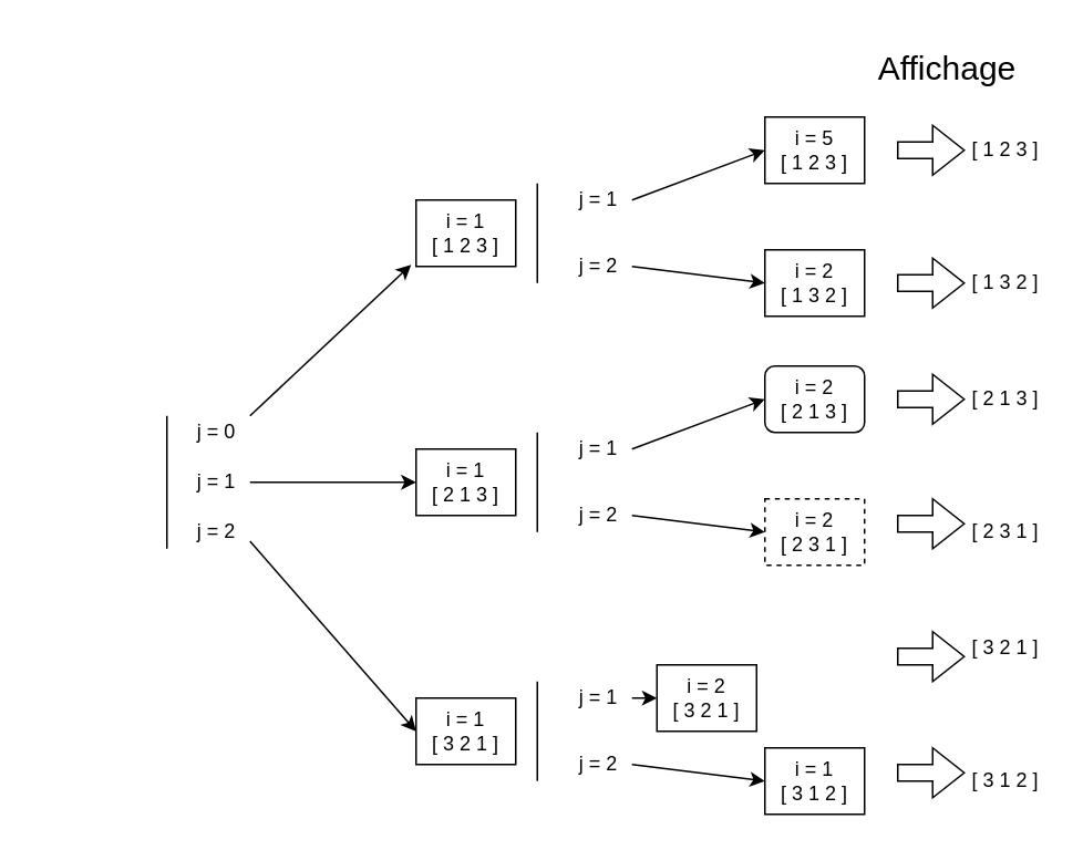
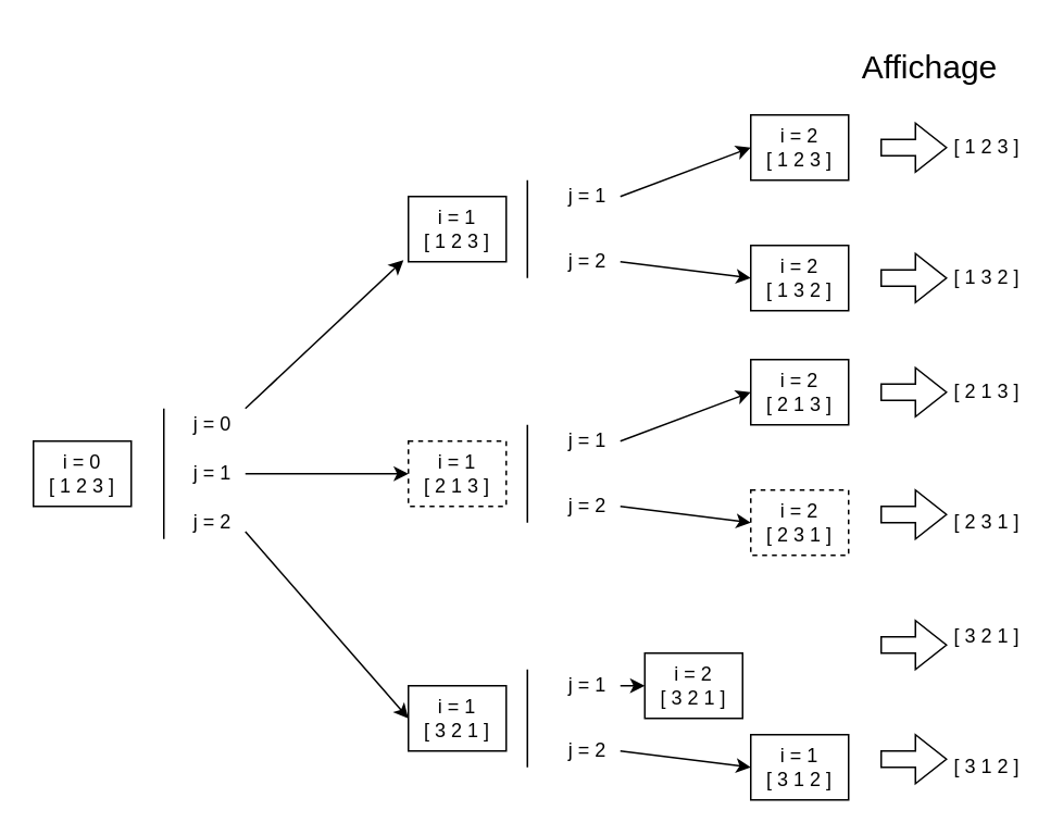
  <mxCell id="0" />
  <mxCell id="1" parent="0" />
+ <mxCell id="2" value="&lt;div&gt;i = 0&lt;/div&gt;&lt;div&gt;[ 1 2 3 ]&lt;br&gt;&lt;/div&gt;" style="rounded=0;whiteSpace=wrap;html=1;" vertex="1" parent="1"><mxGeometry x="20" y="270" width="60" height="40" as="geometry" /></mxCell>
  <mxCell id="3" value="&lt;div&gt;i = 1&lt;br&gt;&lt;/div&gt;&lt;div&gt;[ 1 2 3 ]&lt;br&gt;&lt;/div&gt;" style="rounded=0;whiteSpace=wrap;html=1;" vertex="1" parent="1"><mxGeometry x="250" y="120" width="60" height="40" as="geometry" /></mxCell>
  <mxCell id="4" value="" style="endArrow=none;html=1;" edge="1" parent="1"><mxGeometry width="50" height="50" relative="1" as="geometry"><mxPoint x="100" y="330" as="sourcePoint" /><mxPoint x="100" y="250" as="targetPoint" /></mxGeometry></mxCell>
  <mxCell id="5" value="j = 0" style="text;html=1;strokeColor=none;fillColor=none;align=center;verticalAlign=middle;whiteSpace=wrap;rounded=0;" vertex="1" parent="1"><mxGeometry x="110" y="250" width="40" height="20" as="geometry" /></mxCell>
  <mxCell id="6" value="j = 1" style="text;html=1;strokeColor=none;fillColor=none;align=center;verticalAlign=middle;whiteSpace=wrap;rounded=0;" vertex="1" parent="1"><mxGeometry x="110" y="280" width="40" height="20" as="geometry" /></mxCell>
  <mxCell id="7" value="&lt;div&gt;j = 2&lt;/div&gt;" style="text;html=1;strokeColor=none;fillColor=none;align=center;verticalAlign=middle;whiteSpace=wrap;rounded=0;" vertex="1" parent="1"><mxGeometry x="110" y="310" width="40" height="20" as="geometry" /></mxCell>
- <mxCell id="8" value="&lt;div&gt;i = 1&lt;br&gt;&lt;/div&gt;&lt;div&gt;[ 2 1 3 ]&lt;br&gt;&lt;/div&gt;" style="rounded=0;whiteSpace=wrap;html=1;" vertex="1" parent="1"><mxGeometry x="250" y="270" width="60" height="40" as="geometry" /></mxCell>
+ <mxCell id="8" value="&lt;div&gt;i = 1&lt;br&gt;&lt;/div&gt;&lt;div&gt;[ 2 1 3 ]&lt;br&gt;&lt;/div&gt;" style="rounded=0;whiteSpace=wrap;html=1;dashed=1;" vertex="1" parent="1"><mxGeometry x="250" y="270" width="60" height="40" as="geometry" /></mxCell>
  <mxCell id="9" value="&lt;div&gt;i = 1&lt;br&gt;&lt;/div&gt;&lt;div&gt;[ 3 2 1 ]&lt;br&gt;&lt;/div&gt;" style="rounded=0;whiteSpace=wrap;html=1;" vertex="1" parent="1"><mxGeometry x="250" y="420" width="60" height="40" as="geometry" /></mxCell>
  <mxCell id="10" value="" style="endArrow=none;html=1;" edge="1" parent="1"><mxGeometry width="50" height="50" relative="1" as="geometry"><mxPoint x="323" y="170" as="sourcePoint" /><mxPoint x="323" y="110" as="targetPoint" /></mxGeometry></mxCell>
  <mxCell id="11" value="j = 1" style="text;html=1;strokeColor=none;fillColor=none;align=center;verticalAlign=middle;whiteSpace=wrap;rounded=0;" vertex="1" parent="1"><mxGeometry x="340" y="110" width="40" height="20" as="geometry" /></mxCell>
  <mxCell id="12" value="j = 2" style="text;html=1;strokeColor=none;fillColor=none;align=center;verticalAlign=middle;whiteSpace=wrap;rounded=0;" vertex="1" parent="1"><mxGeometry x="340" y="150" width="40" height="20" as="geometry" /></mxCell>
  <mxCell id="13" value="" style="endArrow=none;html=1;" edge="1" parent="1"><mxGeometry width="50" height="50" relative="1" as="geometry"><mxPoint x="323" y="320" as="sourcePoint" /><mxPoint x="323" y="260" as="targetPoint" /></mxGeometry></mxCell>
  <mxCell id="14" value="j = 1" style="text;html=1;strokeColor=none;fillColor=none;align=center;verticalAlign=middle;whiteSpace=wrap;rounded=0;" vertex="1" parent="1"><mxGeometry x="340" y="260" width="40" height="20" as="geometry" /></mxCell>
  <mxCell id="15" value="j = 2" style="text;html=1;strokeColor=none;fillColor=none;align=center;verticalAlign=middle;whiteSpace=wrap;rounded=0;" vertex="1" parent="1"><mxGeometry x="340" y="300" width="40" height="20" as="geometry" /></mxCell>
  <mxCell id="16" value="" style="endArrow=none;html=1;" edge="1" parent="1"><mxGeometry width="50" height="50" relative="1" as="geometry"><mxPoint x="323" y="470" as="sourcePoint" /><mxPoint x="323" y="410" as="targetPoint" /></mxGeometry></mxCell>
  <mxCell id="17" value="j = 1" style="text;html=1;strokeColor=none;fillColor=none;align=center;verticalAlign=middle;whiteSpace=wrap;rounded=0;" vertex="1" parent="1"><mxGeometry x="340" y="410" width="40" height="20" as="geometry" /></mxCell>
  <mxCell id="18" value="j = 2" style="text;html=1;strokeColor=none;fillColor=none;align=center;verticalAlign=middle;whiteSpace=wrap;rounded=0;" vertex="1" parent="1"><mxGeometry x="340" y="450" width="40" height="20" as="geometry" /></mxCell>
- <mxCell id="19" value="&lt;div&gt;i = 5&lt;br&gt;&lt;/div&gt;&lt;div&gt;[ 1 2 3 ]&lt;br&gt;&lt;/div&gt;" style="rounded=0;whiteSpace=wrap;html=1;" vertex="1" parent="1"><mxGeometry x="460" y="70" width="60" height="40" as="geometry" /></mxCell>
+ <mxCell id="19" value="&lt;div&gt;i = 2&lt;br&gt;&lt;/div&gt;&lt;div&gt;[ 1 2 3 ]&lt;br&gt;&lt;/div&gt;" style="rounded=0;whiteSpace=wrap;html=1;" vertex="1" parent="1"><mxGeometry x="460" y="70" width="60" height="40" as="geometry" /></mxCell>
  <mxCell id="20" value="&lt;div&gt;i = 2&lt;br&gt;&lt;/div&gt;&lt;div&gt;[ 1 3 2 ]&lt;br&gt;&lt;/div&gt;" style="rounded=0;whiteSpace=wrap;html=1;" vertex="1" parent="1"><mxGeometry x="460" y="150" width="60" height="40" as="geometry" /></mxCell>
  <mxCell id="21" value="" style="endArrow=classic;html=1;entryX=-0.05;entryY=0.975;entryDx=0;entryDy=0;entryPerimeter=0;" edge="1" parent="1" target="3"><mxGeometry width="50" height="50" relative="1" as="geometry"><mxPoint x="150" y="250" as="sourcePoint" /><mxPoint x="200" y="200" as="targetPoint" /></mxGeometry></mxCell>
  <mxCell id="22" value="" style="endArrow=classic;html=1;entryX=0;entryY=0.5;entryDx=0;entryDy=0;" edge="1" parent="1" target="8"><mxGeometry width="50" height="50" relative="1" as="geometry"><mxPoint x="150" y="290" as="sourcePoint" /><mxPoint x="250" y="204.5" as="targetPoint" /></mxGeometry></mxCell>
  <mxCell id="23" value="" style="endArrow=classic;html=1;entryX=0;entryY=0.5;entryDx=0;entryDy=0;" edge="1" parent="1" target="9"><mxGeometry width="50" height="50" relative="1" as="geometry"><mxPoint x="150" y="325.5" as="sourcePoint" /><mxPoint x="247" y="234.5" as="targetPoint" /></mxGeometry></mxCell>
  <mxCell id="24" value="" style="endArrow=classic;html=1;entryX=0;entryY=0.5;entryDx=0;entryDy=0;exitX=1;exitY=0.5;exitDx=0;exitDy=0;" edge="1" parent="1" source="11" target="19"><mxGeometry width="50" height="50" relative="1" as="geometry"><mxPoint x="160" y="260" as="sourcePoint" /><mxPoint x="257" y="169" as="targetPoint" /></mxGeometry></mxCell>
  <mxCell id="25" value="" style="endArrow=classic;html=1;entryX=0;entryY=0.5;entryDx=0;entryDy=0;exitX=1;exitY=0.5;exitDx=0;exitDy=0;" edge="1" parent="1" source="12" target="20"><mxGeometry width="50" height="50" relative="1" as="geometry"><mxPoint x="390" y="130" as="sourcePoint" /><mxPoint x="470" y="100" as="targetPoint" /></mxGeometry></mxCell>
- <mxCell id="26" value="&lt;div&gt;i = 2&lt;br&gt;&lt;/div&gt;&lt;div&gt;[ 2 1 3 ]&lt;br&gt;&lt;/div&gt;" style="whiteSpace=wrap;html=1;rounded=1;" vertex="1" parent="1"><mxGeometry x="460" y="220" width="60" height="40" as="geometry" /></mxCell>
+ <mxCell id="26" value="&lt;div&gt;i = 2&lt;br&gt;&lt;/div&gt;&lt;div&gt;[ 2 1 3 ]&lt;br&gt;&lt;/div&gt;" style="rounded=0;whiteSpace=wrap;html=1;" vertex="1" parent="1"><mxGeometry x="460" y="220" width="60" height="40" as="geometry" /></mxCell>
  <mxCell id="27" value="&lt;div&gt;i = 2&lt;br&gt;&lt;/div&gt;&lt;div&gt;[ 2 3 1 ]&lt;br&gt;&lt;/div&gt;" style="rounded=0;whiteSpace=wrap;html=1;dashed=1;" vertex="1" parent="1"><mxGeometry x="460" y="300" width="60" height="40" as="geometry" /></mxCell>
  <mxCell id="28" value="" style="endArrow=classic;html=1;entryX=0;entryY=0.5;entryDx=0;entryDy=0;exitX=1;exitY=0.5;exitDx=0;exitDy=0;" edge="1" parent="1" target="26"><mxGeometry width="50" height="50" relative="1" as="geometry"><mxPoint x="380" y="270" as="sourcePoint" /><mxPoint x="257" y="319" as="targetPoint" /></mxGeometry></mxCell>
  <mxCell id="29" value="" style="endArrow=classic;html=1;entryX=0;entryY=0.5;entryDx=0;entryDy=0;exitX=1;exitY=0.5;exitDx=0;exitDy=0;" edge="1" parent="1" target="27"><mxGeometry width="50" height="50" relative="1" as="geometry"><mxPoint x="380" y="310" as="sourcePoint" /><mxPoint x="470" y="250" as="targetPoint" /></mxGeometry></mxCell>
  <mxCell id="30" value="&lt;div&gt;i = 2&lt;br&gt;&lt;/div&gt;&lt;div&gt;[ 3 2 1 ]&lt;br&gt;&lt;/div&gt;" style="rounded=0;whiteSpace=wrap;html=1;" vertex="1" parent="1"><mxGeometry x="395" y="400" width="60" height="40" as="geometry" /></mxCell>
  <mxCell id="31" value="&lt;div&gt;i = 1&lt;br&gt;&lt;/div&gt;&lt;div&gt;[ 3 1 2 ]&lt;br&gt;&lt;/div&gt;" style="rounded=0;whiteSpace=wrap;html=1;" vertex="1" parent="1"><mxGeometry x="460" y="450" width="60" height="40" as="geometry" /></mxCell>
  <mxCell id="32" value="" style="endArrow=classic;html=1;entryX=0;entryY=0.5;entryDx=0;entryDy=0;exitX=1;exitY=0.5;exitDx=0;exitDy=0;" edge="1" parent="1" target="30"><mxGeometry width="50" height="50" relative="1" as="geometry"><mxPoint x="380" y="420" as="sourcePoint" /><mxPoint x="257" y="469" as="targetPoint" /></mxGeometry></mxCell>
  <mxCell id="33" value="" style="endArrow=classic;html=1;entryX=0;entryY=0.5;entryDx=0;entryDy=0;exitX=1;exitY=0.5;exitDx=0;exitDy=0;" edge="1" parent="1" target="31"><mxGeometry width="50" height="50" relative="1" as="geometry"><mxPoint x="380" y="460" as="sourcePoint" /><mxPoint x="470" y="400" as="targetPoint" /></mxGeometry></mxCell>
  <mxCell id="34" value="[ 1 2 3 ]" style="text;html=1;strokeColor=none;fillColor=none;align=center;verticalAlign=middle;whiteSpace=wrap;rounded=0;" vertex="1" parent="1"><mxGeometry x="580" y="80" width="50" height="20" as="geometry" /></mxCell>
  <mxCell id="35" value="[ 1 3 2 ]" style="text;html=1;strokeColor=none;fillColor=none;align=center;verticalAlign=middle;whiteSpace=wrap;rounded=0;" vertex="1" parent="1"><mxGeometry x="580" y="160" width="50" height="20" as="geometry" /></mxCell>
  <mxCell id="36" value="[ 2 1 3 ]" style="text;html=1;strokeColor=none;fillColor=none;align=center;verticalAlign=middle;whiteSpace=wrap;rounded=0;" vertex="1" parent="1"><mxGeometry x="580" y="230" width="50" height="20" as="geometry" /></mxCell>
  <mxCell id="37" value="[ 2 3 1 ]" style="text;html=1;strokeColor=none;fillColor=none;align=center;verticalAlign=middle;whiteSpace=wrap;rounded=0;" vertex="1" parent="1"><mxGeometry x="580" y="310" width="50" height="20" as="geometry" /></mxCell>
  <mxCell id="38" value="[ 3 2 1 ]" style="text;html=1;strokeColor=none;fillColor=none;align=center;verticalAlign=middle;whiteSpace=wrap;rounded=0;" vertex="1" parent="1"><mxGeometry x="580" y="380" width="50" height="20" as="geometry" /></mxCell>
  <mxCell id="39" value="[ 3 1 2 ]" style="text;html=1;strokeColor=none;fillColor=none;align=center;verticalAlign=middle;whiteSpace=wrap;rounded=0;" vertex="1" parent="1"><mxGeometry x="580" y="460" width="50" height="20" as="geometry" /></mxCell>
  <mxCell id="40" value="" style="html=1;shadow=0;dashed=0;align=center;verticalAlign=middle;shape=mxgraph.arrows2.arrow;dy=0.67;dx=19;notch=0;" vertex="1" parent="1"><mxGeometry x="540" y="75" width="40" height="30" as="geometry" /></mxCell>
  <mxCell id="41" value="" style="html=1;shadow=0;dashed=0;align=center;verticalAlign=middle;shape=mxgraph.arrows2.arrow;dy=0.67;dx=19;notch=0;" vertex="1" parent="1"><mxGeometry x="540" y="155" width="40" height="30" as="geometry" /></mxCell>
  <mxCell id="42" value="" style="html=1;shadow=0;dashed=0;align=center;verticalAlign=middle;shape=mxgraph.arrows2.arrow;dy=0.67;dx=19;notch=0;" vertex="1" parent="1"><mxGeometry x="540" y="225" width="40" height="30" as="geometry" /></mxCell>
  <mxCell id="43" value="" style="html=1;shadow=0;dashed=0;align=center;verticalAlign=middle;shape=mxgraph.arrows2.arrow;dy=0.67;dx=19;notch=0;" vertex="1" parent="1"><mxGeometry x="540" y="300" width="40" height="30" as="geometry" /></mxCell>
  <mxCell id="44" value="" style="html=1;shadow=0;dashed=0;align=center;verticalAlign=middle;shape=mxgraph.arrows2.arrow;dy=0.67;dx=19;notch=0;" vertex="1" parent="1"><mxGeometry x="540" y="380" width="40" height="30" as="geometry" /></mxCell>
  <mxCell id="45" value="" style="html=1;shadow=0;dashed=0;align=center;verticalAlign=middle;shape=mxgraph.arrows2.arrow;dy=0.67;dx=19;notch=0;" vertex="1" parent="1"><mxGeometry x="540" y="450" width="40" height="30" as="geometry" /></mxCell>
  <mxCell id="46" value="&lt;font style=&quot;font-size: 20px&quot;&gt;Affichage&lt;/font&gt;" style="text;html=1;strokeColor=none;fillColor=none;align=center;verticalAlign=middle;whiteSpace=wrap;rounded=0;" vertex="1" parent="1"><mxGeometry x="520" y="20" width="100" height="40" as="geometry" /></mxCell>
